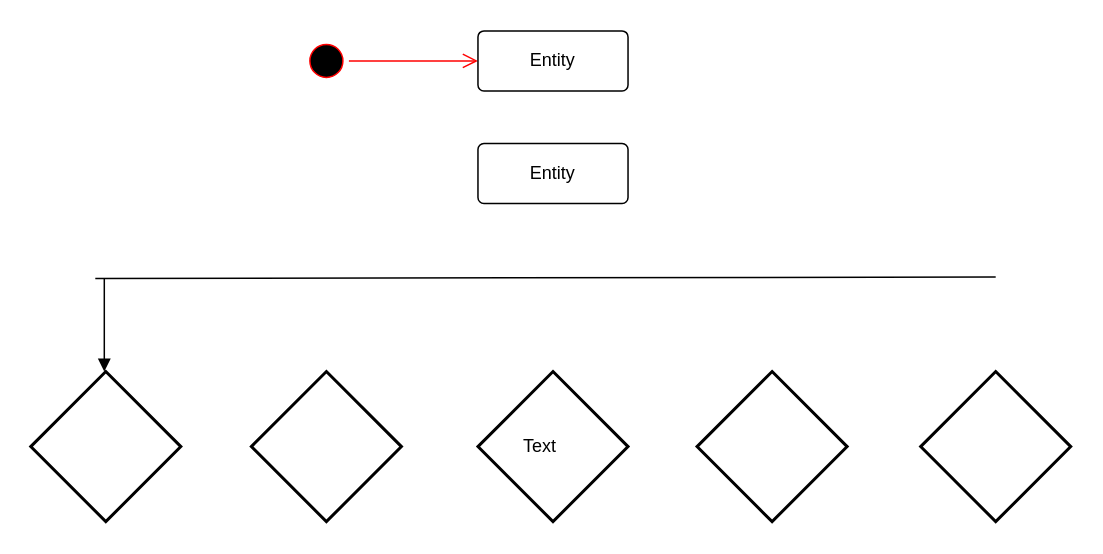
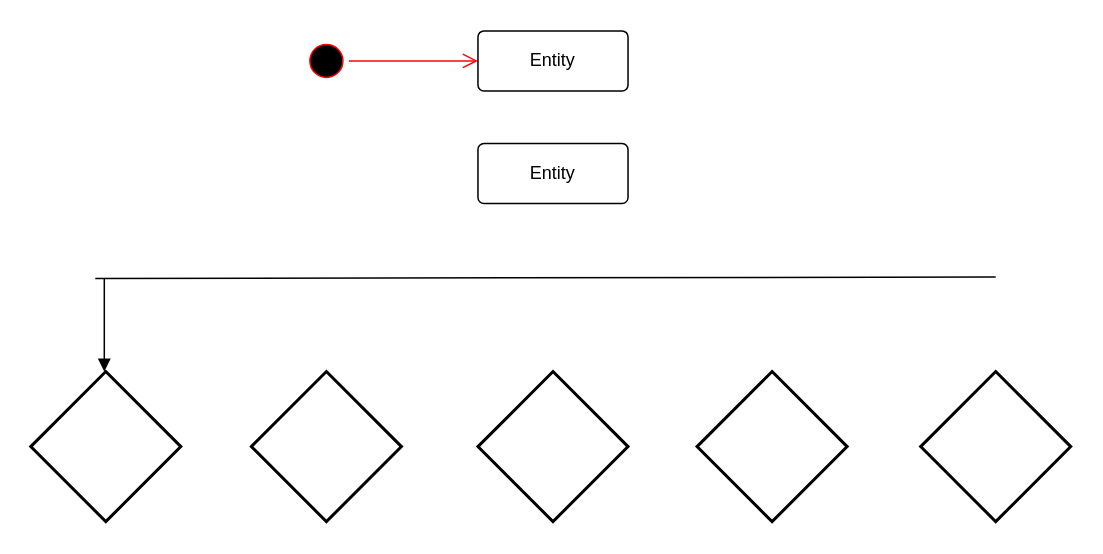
  <mxCell id="0" />
  <mxCell id="1" parent="0" />
  <mxCell id="2" value="" style="strokeWidth=2;html=1;shape=mxgraph.flowchart.decision;whiteSpace=wrap;" vertex="1" parent="1"><mxGeometry x="318" y="247" width="100" height="100" as="geometry" /></mxCell>
- <mxCell id="3" value="Text" style="text;html=1;align=center;verticalAlign=middle;resizable=0;points=[];autosize=1;strokeColor=none;fillColor=none;" vertex="1" parent="1"><mxGeometry x="334" y="282" width="50" height="30" as="geometry" /></mxCell>
  <mxCell id="4" value="" style="strokeWidth=2;html=1;shape=mxgraph.flowchart.decision;whiteSpace=wrap;" vertex="1" parent="1"><mxGeometry x="167" y="247" width="100" height="100" as="geometry" /></mxCell>
  <mxCell id="5" value="" style="strokeWidth=2;html=1;shape=mxgraph.flowchart.decision;whiteSpace=wrap;" vertex="1" parent="1"><mxGeometry x="20" y="247" width="100" height="100" as="geometry" /></mxCell>
  <mxCell id="6" value="" style="strokeWidth=2;html=1;shape=mxgraph.flowchart.decision;whiteSpace=wrap;" vertex="1" parent="1"><mxGeometry x="464" y="247" width="100" height="100" as="geometry" /></mxCell>
  <mxCell id="7" value="" style="ellipse;html=1;shape=startState;fillColor=#000000;strokeColor=#ff0000;" vertex="1" parent="1"><mxGeometry x="202" y="25" width="30" height="30" as="geometry" /></mxCell>
  <mxCell id="8" value="" style="edgeStyle=orthogonalEdgeStyle;html=1;verticalAlign=bottom;endArrow=open;endSize=8;strokeColor=#ff0000;rounded=0;entryX=0;entryY=0.5;entryDx=0;entryDy=0;" edge="1" source="7" parent="1" target="9"><mxGeometry relative="1" as="geometry"><mxPoint x="273" y="40" as="targetPoint" /></mxGeometry></mxCell>
  <mxCell id="9" value="Entity" style="rounded=1;arcSize=10;whiteSpace=wrap;html=1;align=center;" vertex="1" parent="1"><mxGeometry x="318" y="20" width="100" height="40" as="geometry" /></mxCell>
  <mxCell id="10" value="" style="strokeWidth=2;html=1;shape=mxgraph.flowchart.decision;whiteSpace=wrap;" vertex="1" parent="1"><mxGeometry x="613" y="247" width="100" height="100" as="geometry" /></mxCell>
  <mxCell id="11" value="Entity" style="rounded=1;arcSize=10;whiteSpace=wrap;html=1;align=center;" vertex="1" parent="1"><mxGeometry x="318" y="95" width="100" height="40" as="geometry" /></mxCell>
  <mxCell id="12" value="" style="endArrow=none;html=1;rounded=0;" edge="1" parent="1"><mxGeometry relative="1" as="geometry"><mxPoint x="63" y="185" as="sourcePoint" /><mxPoint x="663" y="184" as="targetPoint" /></mxGeometry></mxCell>
  <mxCell id="13" value="" style="html=1;verticalAlign=bottom;endArrow=block;curved=0;rounded=0;entryX=0.5;entryY=0;entryDx=0;entryDy=0;entryPerimeter=0;" edge="1" parent="1"><mxGeometry width="80" relative="1" as="geometry"><mxPoint x="69" y="185" as="sourcePoint" /><mxPoint x="69" y="247" as="targetPoint" /></mxGeometry></mxCell>
